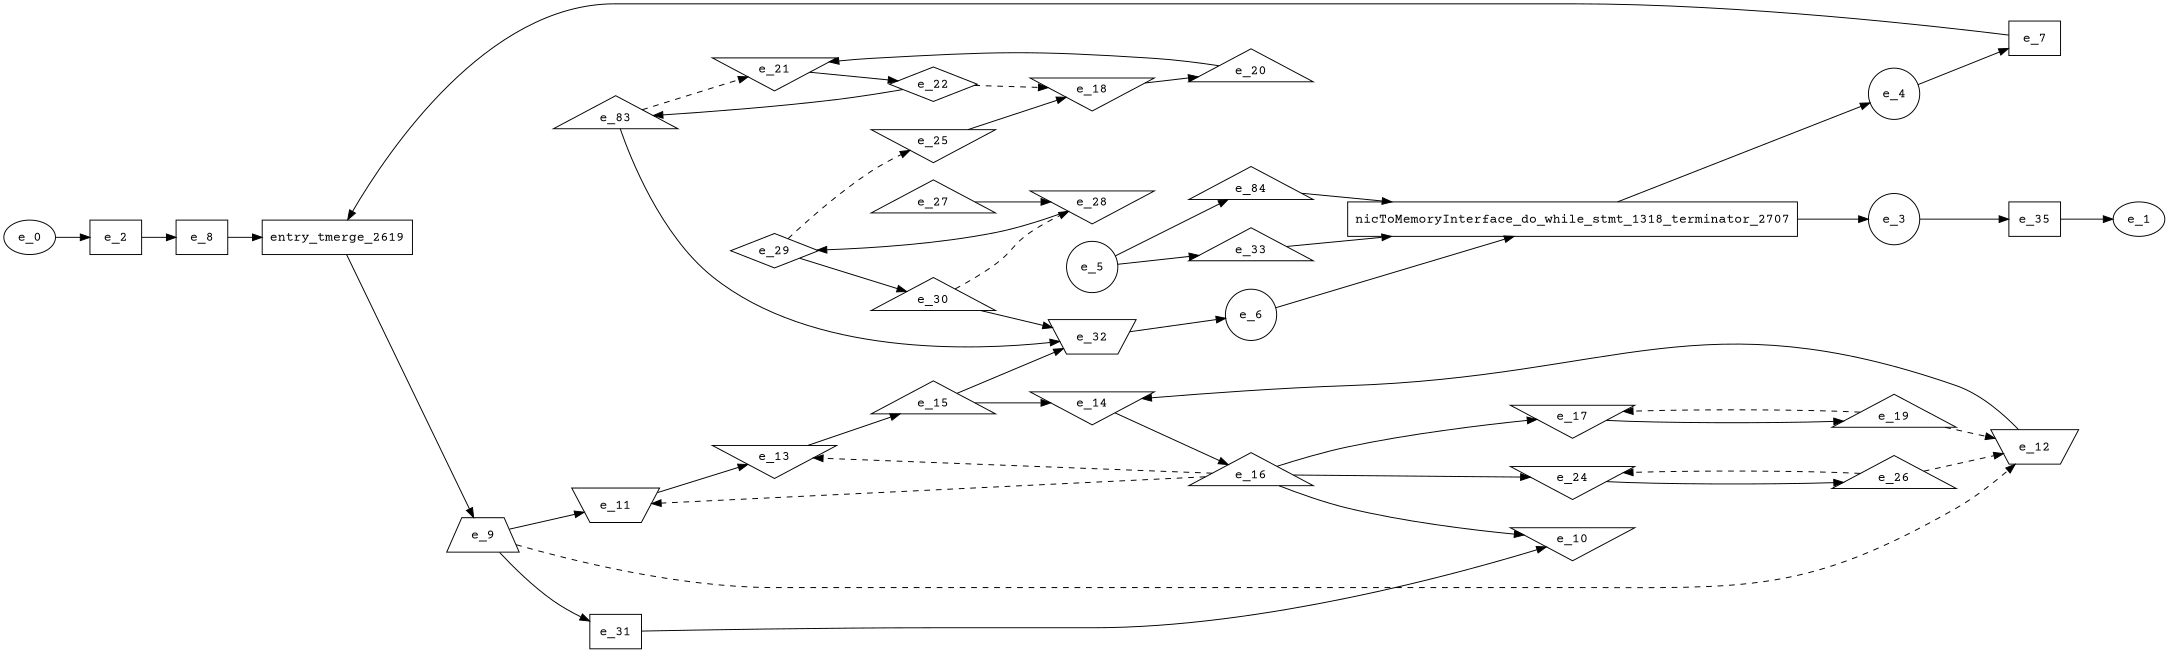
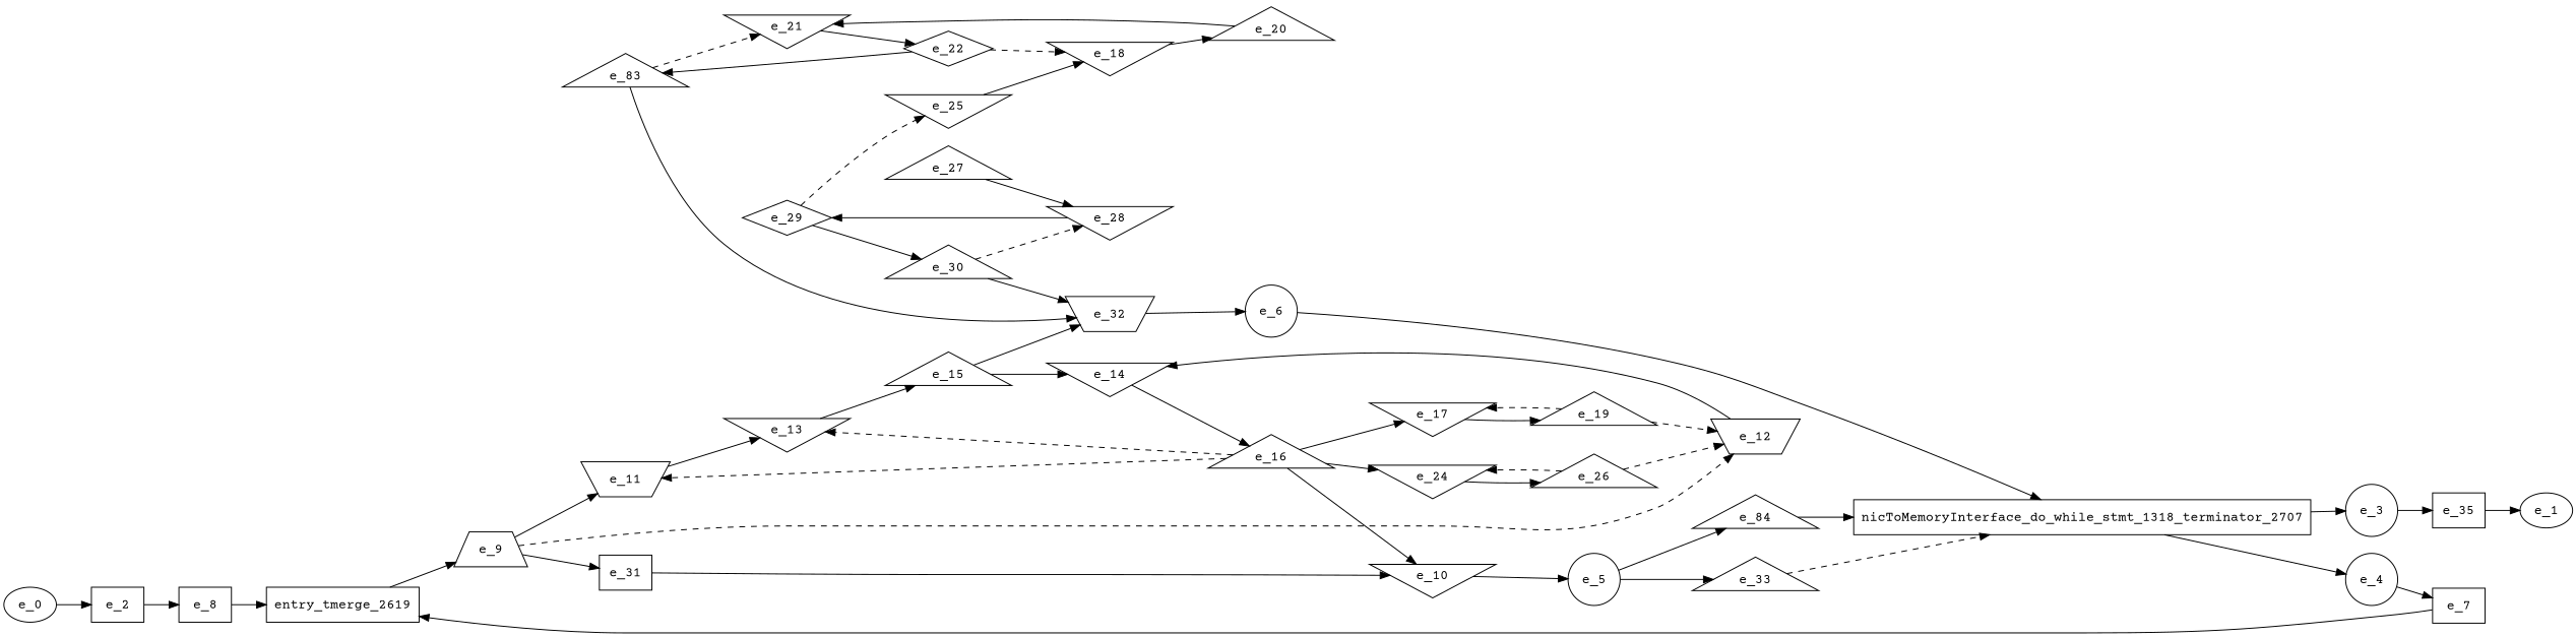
  digraph {
    fontname="Courier Prime"
    rankdir=LR
    node [fontname="Courier Prime" shape=triangle]
    edge [fontname="Courier Prime"]
    e_2 [shape=dot]
    e_8 [shape=dot]
    e_0 [shape=""]
    entry_tmerge_2619 [shape=rectangle]
    e_3 [shape=circle]
    e_35 [shape=dot]
    e_1 [shape=""]
    e_4 [shape=circle]
    e_7 [shape=dot]
    e_5 [shape=circle]
    e_33
    n12 [label=e_84]
    nicToMemoryInterface_do_while_stmt_1318_terminator_2707 [shape=rectangle]
    e_6 [shape=circle]
    e_9 [shape=trapezium]
    e_11 [shape=invtrapezium]
    e_12 [shape=invtrapezium]
    e_31 [shape=dot]
    e_13 [shape=invtriangle]
    e_14 [shape=invtriangle]
    e_10 [shape=invtriangle]
    e_15
    e_16
    e_32 [shape=invtrapezium]
    e_17 [shape=invtriangle]
    e_24 [shape=invtriangle]
    e_19
    e_26
    e_18 [shape=invtriangle]
    e_20
    e_21 [shape=invtriangle]
    e_22 [shape=diamond]
    n33 [label=e_83]
    e_25 [shape=invtriangle]
    e_28 [shape=invtriangle]
    e_27
    e_29 [shape=diamond]
    e_30
    e_2 -> e_8
    e_8 -> entry_tmerge_2619
    e_0 -> e_2
    entry_tmerge_2619 -> e_9
    e_3 -> e_35
    e_35 -> e_1
    e_4 -> e_7
    e_7 -> entry_tmerge_2619
    e_5 -> e_33
    e_5 -> n12
-   e_33 -> nicToMemoryInterface_do_while_stmt_1318_terminator_2707
+   e_33 -> nicToMemoryInterface_do_while_stmt_1318_terminator_2707 [style=dashed]
    n12 -> nicToMemoryInterface_do_while_stmt_1318_terminator_2707
    nicToMemoryInterface_do_while_stmt_1318_terminator_2707 -> e_3
    nicToMemoryInterface_do_while_stmt_1318_terminator_2707 -> e_4
    e_6 -> nicToMemoryInterface_do_while_stmt_1318_terminator_2707
    e_9 -> e_11
    e_9 -> e_12 [style=dashed]
    e_9 -> e_31
    e_11 -> e_13
    e_12 -> e_14
    e_31 -> e_10
    e_13 -> e_15
    e_14 -> e_16
+   e_10 -> e_5
    e_15 -> e_14
    e_15 -> e_32
    e_16 -> e_11 [style=dashed]
    e_16 -> e_13 [style=dashed]
    e_16 -> e_10
    e_16 -> e_17
    e_16 -> e_24
    e_32 -> e_6
    e_17 -> e_19
    e_24 -> e_26
    e_19 -> e_12 [style=dashed]
    e_19 -> e_17 [style=dashed]
    e_26 -> e_12 [style=dashed]
    e_26 -> e_24 [style=dashed]
    e_18 -> e_20
    e_20 -> e_21
    e_21 -> e_22
    e_22 -> e_18 [style=dashed]
    e_22 -> n33
    n33 -> e_32
    n33 -> e_21 [style=dashed]
    e_25 -> e_18
    e_28 -> e_29
    e_27 -> e_28
    e_29 -> e_25 [style=dashed]
    e_29 -> e_30
    e_30 -> e_32
    e_30 -> e_28 [style=dashed]
  }
